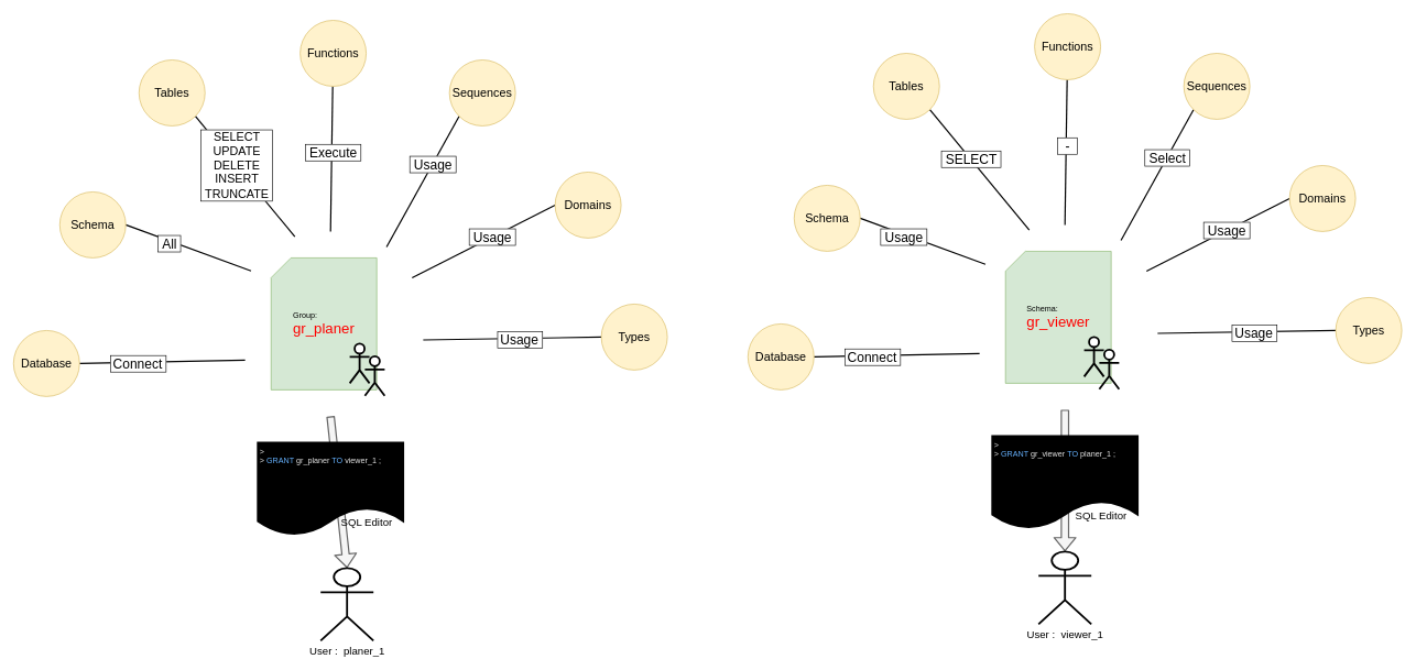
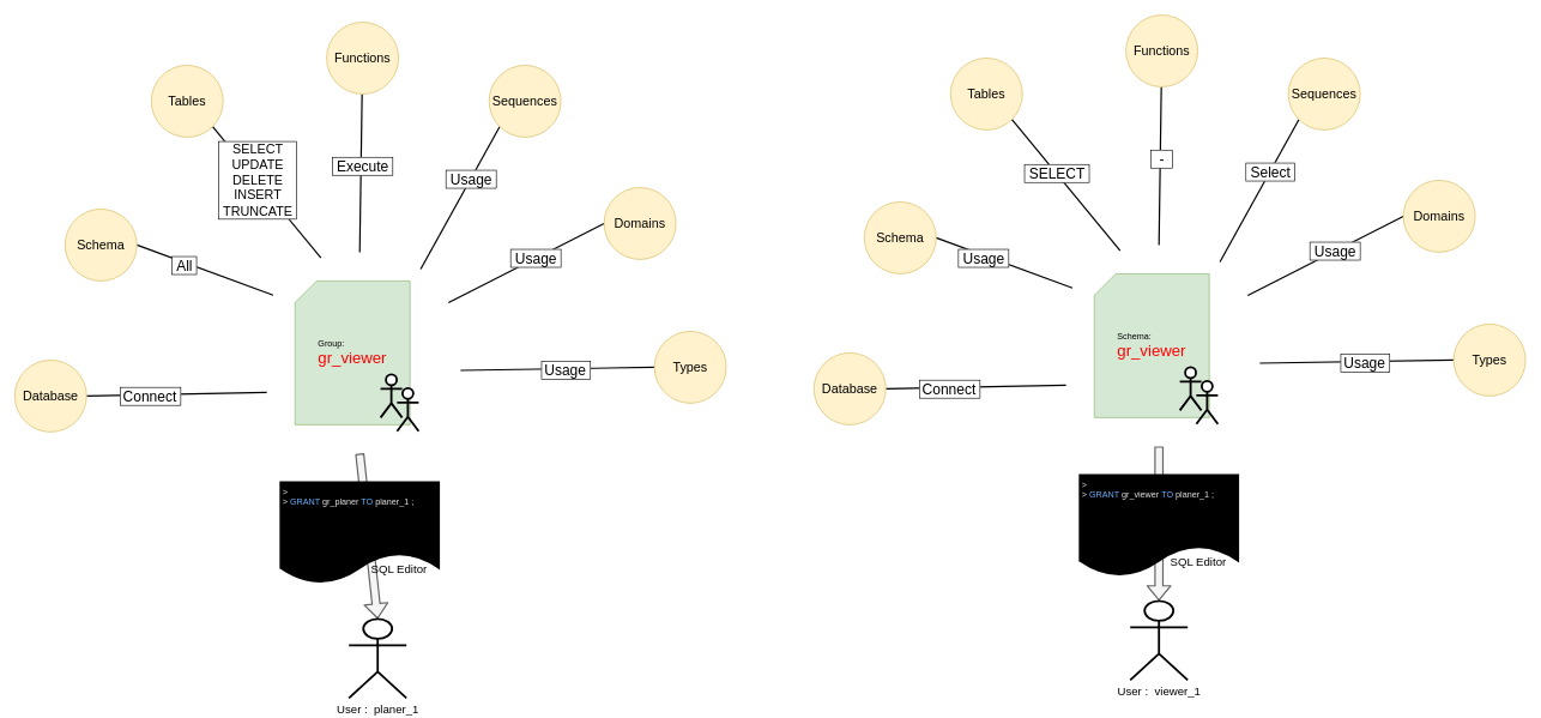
  <mxCell id="0" />
  <mxCell id="1" parent="0" />
  <mxCell id="2" value="" style="ellipse;whiteSpace=wrap;html=1;aspect=fixed;strokeColor=none;" vertex="1" parent="1"><mxGeometry x="360" y="350" width="280" height="280" as="geometry" /></mxCell>
  <mxCell id="3" style="edgeStyle=none;rounded=0;orthogonalLoop=1;jettySize=auto;html=1;exitX=0.5;exitY=0;exitDx=0;exitDy=0;endArrow=none;endFill=0;strokeWidth=2;" edge="1" parent="1" source="2" target="19"><mxGeometry relative="1" as="geometry" /></mxCell>
  <mxCell id="4" value="&lt;font style=&quot;font-size: 20px&quot;&gt;&amp;nbsp;Execute&amp;nbsp;&lt;/font&gt;" style="edgeLabel;html=1;align=center;verticalAlign=middle;resizable=0;points=[];labelBorderColor=#000000;" vertex="1" connectable="0" parent="3"><mxGeometry x="0.102" y="-2" relative="1" as="geometry"><mxPoint as="offset" /></mxGeometry></mxCell>
  <mxCell id="5" style="edgeStyle=none;rounded=0;orthogonalLoop=1;jettySize=auto;html=1;exitX=0.803;exitY=0.084;exitDx=0;exitDy=0;exitPerimeter=0;entryX=0;entryY=1;entryDx=0;entryDy=0;endArrow=none;endFill=0;strokeWidth=2;" edge="1" parent="1" source="2" target="20"><mxGeometry relative="1" as="geometry" /></mxCell>
  <mxCell id="6" value="&lt;font style=&quot;font-size: 20px&quot;&gt;&amp;nbsp;Usage&amp;nbsp;&lt;/font&gt;" style="edgeLabel;html=1;align=center;verticalAlign=middle;resizable=0;points=[];labelBorderColor=#000000;" vertex="1" connectable="0" parent="5"><mxGeometry x="0.269" relative="1" as="geometry"><mxPoint as="offset" /></mxGeometry></mxCell>
- <mxCell id="7" value="&lt;div style=&quot;text-align: left&quot;&gt;&lt;span&gt;Group:&lt;/span&gt;&lt;/div&gt;&lt;font style=&quot;font-size: 22px&quot; color=&quot;#ff0000&quot;&gt;gr_planer&lt;/font&gt;" style="shape=card;whiteSpace=wrap;html=1;fillColor=#d5e8d4;strokeColor=#82b366;" vertex="1" parent="1"><mxGeometry x="410" y="390" width="160" height="200" as="geometry" /></mxCell>
+ <mxCell id="7" value="&lt;div style=&quot;text-align: left&quot;&gt;&lt;span&gt;Group:&lt;/span&gt;&lt;/div&gt;&lt;font style=&quot;font-size: 22px&quot; color=&quot;#ff0000&quot;&gt;gr_viewer&lt;/font&gt;" style="shape=card;whiteSpace=wrap;html=1;fillColor=#d5e8d4;strokeColor=#82b366;" vertex="1" parent="1"><mxGeometry x="410" y="390" width="160" height="200" as="geometry" /></mxCell>
  <mxCell id="8" value="" style="shape=umlActor;verticalLabelPosition=bottom;labelBackgroundColor=#ffffff;verticalAlign=top;html=1;outlineConnect=0;strokeWidth=3;" vertex="1" parent="1"><mxGeometry x="529" y="520" width="30" height="60" as="geometry" /></mxCell>
  <mxCell id="9" value="" style="shape=umlActor;verticalLabelPosition=bottom;labelBackgroundColor=#ffffff;verticalAlign=top;html=1;outlineConnect=0;strokeWidth=3;" vertex="1" parent="1"><mxGeometry x="552" y="539" width="30" height="60" as="geometry" /></mxCell>
  <mxCell id="10" style="rounded=0;orthogonalLoop=1;jettySize=auto;html=1;exitX=1;exitY=0.5;exitDx=0;exitDy=0;endArrow=none;endFill=0;entryX=0.038;entryY=0.696;entryDx=0;entryDy=0;entryPerimeter=0;strokeWidth=2;" edge="1" parent="1" source="12" target="2"><mxGeometry relative="1" as="geometry"><mxPoint x="330" y="490" as="targetPoint" /></mxGeometry></mxCell>
  <mxCell id="11" value="&amp;nbsp;&lt;font style=&quot;font-size: 20px&quot;&gt;Connect&amp;nbsp;&lt;/font&gt;" style="edgeLabel;html=1;align=center;verticalAlign=middle;resizable=0;points=[];labelBorderColor=#000000;" vertex="1" connectable="0" parent="10"><mxGeometry x="-0.295" y="-1" relative="1" as="geometry"><mxPoint as="offset" /></mxGeometry></mxCell>
  <mxCell id="12" value="&lt;font style=&quot;font-size: 18px&quot;&gt;Database&lt;/font&gt;" style="ellipse;whiteSpace=wrap;html=1;aspect=fixed;fillColor=#fff2cc;strokeColor=#d6b656;" vertex="1" parent="1"><mxGeometry x="20" y="500" width="100" height="100" as="geometry" /></mxCell>
  <mxCell id="13" style="edgeStyle=none;rounded=0;orthogonalLoop=1;jettySize=auto;html=1;exitX=1;exitY=0.5;exitDx=0;exitDy=0;entryX=0.07;entryY=0.213;entryDx=0;entryDy=0;endArrow=none;endFill=0;strokeWidth=2;entryPerimeter=0;" edge="1" parent="1" source="15" target="2"><mxGeometry relative="1" as="geometry" /></mxCell>
  <mxCell id="14" value="&lt;font style=&quot;font-size: 20px&quot;&gt;&amp;nbsp;All&amp;nbsp;&lt;/font&gt;" style="edgeLabel;html=1;align=center;verticalAlign=middle;resizable=0;points=[];labelBorderColor=#000000;" vertex="1" connectable="0" parent="13"><mxGeometry x="-0.297" y="-3" relative="1" as="geometry"><mxPoint as="offset" /></mxGeometry></mxCell>
  <mxCell id="15" value="&lt;font style=&quot;font-size: 18px&quot;&gt;Schema&lt;/font&gt;" style="ellipse;whiteSpace=wrap;html=1;aspect=fixed;fillColor=#fff2cc;strokeColor=#d6b656;" vertex="1" parent="1"><mxGeometry x="90" y="290" width="100" height="100" as="geometry" /></mxCell>
  <mxCell id="16" style="edgeStyle=none;rounded=0;orthogonalLoop=1;jettySize=auto;html=1;exitX=1;exitY=1;exitDx=0;exitDy=0;entryX=0.307;entryY=0.028;entryDx=0;entryDy=0;entryPerimeter=0;endArrow=none;endFill=0;strokeWidth=2;" edge="1" parent="1" source="18" target="2"><mxGeometry relative="1" as="geometry" /></mxCell>
  <mxCell id="17" value="&lt;font style=&quot;font-size: 18px&quot;&gt;SELECT&lt;br&gt;UPDATE&lt;br&gt;DELETE&lt;br&gt;INSERT&lt;br&gt;&amp;nbsp;TRUNCATE&amp;nbsp;&lt;/font&gt;" style="edgeLabel;html=1;align=center;verticalAlign=middle;resizable=0;points=[];labelBorderColor=#000000;" vertex="1" connectable="0" parent="16"><mxGeometry x="-0.184" relative="1" as="geometry"><mxPoint y="-1" as="offset" /></mxGeometry></mxCell>
  <mxCell id="18" value="&lt;font style=&quot;font-size: 18px&quot;&gt;Tables&lt;/font&gt;" style="ellipse;whiteSpace=wrap;html=1;aspect=fixed;fillColor=#fff2cc;strokeColor=#d6b656;" vertex="1" parent="1"><mxGeometry x="210" y="90" width="100" height="100" as="geometry" /></mxCell>
  <mxCell id="19" value="&lt;font style=&quot;font-size: 18px&quot;&gt;Functions&lt;/font&gt;" style="ellipse;whiteSpace=wrap;html=1;aspect=fixed;fillColor=#fff2cc;strokeColor=#d6b656;" vertex="1" parent="1"><mxGeometry x="454" y="30" width="100" height="100" as="geometry" /></mxCell>
  <mxCell id="20" value="&lt;font style=&quot;font-size: 18px&quot;&gt;Sequences&lt;/font&gt;" style="ellipse;whiteSpace=wrap;html=1;aspect=fixed;fillColor=#fff2cc;strokeColor=#d6b656;" vertex="1" parent="1"><mxGeometry x="680" y="90" width="100" height="100" as="geometry" /></mxCell>
  <mxCell id="21" style="edgeStyle=none;rounded=0;orthogonalLoop=1;jettySize=auto;html=1;exitX=0;exitY=0.5;exitDx=0;exitDy=0;entryX=0.941;entryY=0.251;entryDx=0;entryDy=0;entryPerimeter=0;endArrow=none;endFill=0;strokeWidth=2;" edge="1" parent="1" source="23" target="2"><mxGeometry relative="1" as="geometry" /></mxCell>
  <mxCell id="22" value="&lt;font style=&quot;font-size: 20px&quot;&gt;&amp;nbsp;Usage&amp;nbsp;&lt;/font&gt;" style="edgeLabel;html=1;align=center;verticalAlign=middle;resizable=0;points=[];labelBorderColor=#000000;" vertex="1" connectable="0" parent="21"><mxGeometry x="-0.121" y="-1" relative="1" as="geometry"><mxPoint as="offset" /></mxGeometry></mxCell>
  <mxCell id="23" value="&lt;font style=&quot;font-size: 18px&quot;&gt;Domains&lt;/font&gt;" style="ellipse;whiteSpace=wrap;html=1;aspect=fixed;fillColor=#fff2cc;strokeColor=#d6b656;" vertex="1" parent="1"><mxGeometry x="840" y="260" width="100" height="100" as="geometry" /></mxCell>
  <mxCell id="24" style="edgeStyle=none;rounded=0;orthogonalLoop=1;jettySize=auto;html=1;exitX=0;exitY=0.5;exitDx=0;exitDy=0;entryX=1.001;entryY=0.587;entryDx=0;entryDy=0;entryPerimeter=0;endArrow=none;endFill=0;strokeWidth=2;" edge="1" parent="1" source="26" target="2"><mxGeometry relative="1" as="geometry" /></mxCell>
  <mxCell id="25" value="&amp;nbsp;&lt;font style=&quot;font-size: 20px&quot;&gt;Usage&amp;nbsp;&lt;/font&gt;" style="edgeLabel;html=1;align=center;verticalAlign=middle;resizable=0;points=[];labelBorderColor=#000000;" vertex="1" connectable="0" parent="24"><mxGeometry x="-0.084" y="1" relative="1" as="geometry"><mxPoint as="offset" /></mxGeometry></mxCell>
  <mxCell id="26" value="&lt;font style=&quot;font-size: 18px&quot;&gt;Types&lt;/font&gt;" style="ellipse;whiteSpace=wrap;html=1;aspect=fixed;fillColor=#fff2cc;strokeColor=#d6b656;" vertex="1" parent="1"><mxGeometry x="910" y="460" width="100" height="100" as="geometry" /></mxCell>
  <mxCell id="27" value="" style="shape=flexArrow;endArrow=classic;html=1;strokeWidth=2;exitX=0.5;exitY=1;exitDx=0;exitDy=0;entryX=0.5;entryY=0;entryDx=0;entryDy=0;entryPerimeter=0;labelBackgroundColor=none;fillColor=#f5f5f5;strokeColor=#666666;" edge="1" parent="1" source="2" target="28"><mxGeometry width="50" height="50" relative="1" as="geometry"><mxPoint x="509" y="660" as="sourcePoint" /><mxPoint x="500" y="760" as="targetPoint" /></mxGeometry></mxCell>
  <mxCell id="28" value="&lt;font style=&quot;font-size: 16px&quot;&gt;User :&amp;nbsp; planer_1&lt;/font&gt;" style="shape=umlActor;verticalLabelPosition=bottom;labelBackgroundColor=#ffffff;verticalAlign=top;html=1;outlineConnect=0;strokeWidth=3;" vertex="1" parent="1"><mxGeometry x="485" y="860" width="80" height="110" as="geometry" /></mxCell>
  <mxCell id="29" value="" style="group" vertex="1" connectable="0" parent="1"><mxGeometry x="390" y="670" width="220" height="140" as="geometry" /></mxCell>
- <mxCell id="30" value="&lt;font color=&quot;#e6e6e6&quot;&gt;&amp;gt;&lt;br&gt;&amp;gt; &lt;/font&gt;&lt;font color=&quot;#66b2ff&quot;&gt;GRANT &lt;/font&gt;&lt;font color=&quot;#e6e6e6&quot;&gt;gr_planer &lt;/font&gt;&lt;font color=&quot;#66b2ff&quot;&gt;TO &lt;/font&gt;&lt;font color=&quot;#e6e6e6&quot;&gt;viewer_1 ;&lt;br&gt;&lt;/font&gt;" style="shape=document;whiteSpace=wrap;html=1;boundedLbl=1;strokeWidth=3;fillColor=#000000;align=left;verticalAlign=top;spacingRight=1;spacingLeft=1;" vertex="1" parent="29"><mxGeometry width="220" height="140" as="geometry" /></mxCell>
+ <mxCell id="30" value="&lt;font color=&quot;#e6e6e6&quot;&gt;&amp;gt;&lt;br&gt;&amp;gt; &lt;/font&gt;&lt;font color=&quot;#66b2ff&quot;&gt;GRANT &lt;/font&gt;&lt;font color=&quot;#e6e6e6&quot;&gt;gr_planer &lt;/font&gt;&lt;font color=&quot;#66b2ff&quot;&gt;TO &lt;/font&gt;&lt;font color=&quot;#e6e6e6&quot;&gt;planer_1 ;&lt;br&gt;&lt;/font&gt;" style="shape=document;whiteSpace=wrap;html=1;boundedLbl=1;strokeWidth=3;fillColor=#000000;align=left;verticalAlign=top;spacingRight=1;spacingLeft=1;" vertex="1" parent="29"><mxGeometry width="220" height="140" as="geometry" /></mxCell>
  <mxCell id="31" value="&lt;font style=&quot;font-size: 16px&quot;&gt;SQL Editor&lt;/font&gt;" style="text;html=1;strokeColor=none;fillColor=none;align=center;verticalAlign=middle;whiteSpace=wrap;rounded=0;" vertex="1" parent="29"><mxGeometry x="110" y="110" width="110" height="20" as="geometry" /></mxCell>
  <mxCell id="32" value="" style="ellipse;whiteSpace=wrap;html=1;aspect=fixed;strokeColor=none;" vertex="1" parent="1"><mxGeometry x="1472" y="340" width="280" height="280" as="geometry" /></mxCell>
  <mxCell id="33" style="edgeStyle=none;rounded=0;orthogonalLoop=1;jettySize=auto;html=1;exitX=0.5;exitY=0;exitDx=0;exitDy=0;endArrow=none;endFill=0;strokeWidth=2;" edge="1" parent="1" source="32" target="49"><mxGeometry relative="1" as="geometry" /></mxCell>
  <mxCell id="34" value="&lt;font style=&quot;font-size: 20px&quot;&gt;&amp;nbsp; -&amp;nbsp;&amp;nbsp;&lt;/font&gt;" style="edgeLabel;html=1;align=center;verticalAlign=middle;resizable=0;points=[];labelBorderColor=#000000;" vertex="1" connectable="0" parent="33"><mxGeometry x="0.102" y="-2" relative="1" as="geometry"><mxPoint as="offset" /></mxGeometry></mxCell>
  <mxCell id="35" style="edgeStyle=none;rounded=0;orthogonalLoop=1;jettySize=auto;html=1;exitX=0.803;exitY=0.084;exitDx=0;exitDy=0;exitPerimeter=0;entryX=0;entryY=1;entryDx=0;entryDy=0;endArrow=none;endFill=0;strokeWidth=2;" edge="1" parent="1" source="32" target="50"><mxGeometry relative="1" as="geometry" /></mxCell>
  <mxCell id="36" value="&lt;span style=&quot;font-size: 20px&quot;&gt;&amp;nbsp;Select&amp;nbsp;&lt;/span&gt;" style="edgeLabel;html=1;align=center;verticalAlign=middle;resizable=0;points=[];labelBorderColor=#000000;" vertex="1" connectable="0" parent="35"><mxGeometry x="0.269" relative="1" as="geometry"><mxPoint as="offset" /></mxGeometry></mxCell>
  <mxCell id="37" value="&lt;div style=&quot;text-align: left&quot;&gt;&lt;span&gt;Schema:&lt;/span&gt;&lt;/div&gt;&lt;font style=&quot;font-size: 22px&quot; color=&quot;#ff0000&quot;&gt;gr_viewer&lt;/font&gt;" style="shape=card;whiteSpace=wrap;html=1;fillColor=#d5e8d4;strokeColor=#82b366;" vertex="1" parent="1"><mxGeometry x="1522" y="380" width="160" height="200" as="geometry" /></mxCell>
  <mxCell id="38" value="" style="shape=umlActor;verticalLabelPosition=bottom;labelBackgroundColor=#ffffff;verticalAlign=top;html=1;outlineConnect=0;strokeWidth=3;" vertex="1" parent="1"><mxGeometry x="1641" y="510" width="30" height="60" as="geometry" /></mxCell>
  <mxCell id="39" value="" style="shape=umlActor;verticalLabelPosition=bottom;labelBackgroundColor=#ffffff;verticalAlign=top;html=1;outlineConnect=0;strokeWidth=3;" vertex="1" parent="1"><mxGeometry x="1664" y="529" width="30" height="60" as="geometry" /></mxCell>
  <mxCell id="40" style="rounded=0;orthogonalLoop=1;jettySize=auto;html=1;exitX=1;exitY=0.5;exitDx=0;exitDy=0;endArrow=none;endFill=0;entryX=0.038;entryY=0.696;entryDx=0;entryDy=0;entryPerimeter=0;strokeWidth=2;" edge="1" parent="1" source="42" target="32"><mxGeometry relative="1" as="geometry"><mxPoint x="1442" y="480" as="targetPoint" /></mxGeometry></mxCell>
  <mxCell id="41" value="&amp;nbsp;&lt;font style=&quot;font-size: 20px&quot;&gt;Connect&amp;nbsp;&lt;/font&gt;" style="edgeLabel;html=1;align=center;verticalAlign=middle;resizable=0;points=[];labelBorderColor=#000000;" vertex="1" connectable="0" parent="40"><mxGeometry x="-0.295" y="-1" relative="1" as="geometry"><mxPoint as="offset" /></mxGeometry></mxCell>
  <mxCell id="42" value="&lt;font style=&quot;font-size: 18px&quot;&gt;Database&lt;/font&gt;" style="ellipse;whiteSpace=wrap;html=1;aspect=fixed;fillColor=#fff2cc;strokeColor=#d6b656;" vertex="1" parent="1"><mxGeometry x="1132" y="490" width="100" height="100" as="geometry" /></mxCell>
  <mxCell id="43" style="edgeStyle=none;rounded=0;orthogonalLoop=1;jettySize=auto;html=1;exitX=1;exitY=0.5;exitDx=0;exitDy=0;entryX=0.07;entryY=0.213;entryDx=0;entryDy=0;endArrow=none;endFill=0;strokeWidth=2;entryPerimeter=0;" edge="1" parent="1" source="45" target="32"><mxGeometry relative="1" as="geometry" /></mxCell>
  <mxCell id="44" value="&lt;span style=&quot;font-size: 20px&quot;&gt;&amp;nbsp;Usage&amp;nbsp;&lt;/span&gt;" style="edgeLabel;html=1;align=center;verticalAlign=middle;resizable=0;points=[];labelBorderColor=#000000;" vertex="1" connectable="0" parent="43"><mxGeometry x="-0.297" y="-3" relative="1" as="geometry"><mxPoint as="offset" /></mxGeometry></mxCell>
  <mxCell id="45" value="&lt;font style=&quot;font-size: 18px&quot;&gt;Schema&lt;/font&gt;" style="ellipse;whiteSpace=wrap;html=1;aspect=fixed;fillColor=#fff2cc;strokeColor=#d6b656;" vertex="1" parent="1"><mxGeometry x="1202" y="280" width="100" height="100" as="geometry" /></mxCell>
  <mxCell id="46" style="edgeStyle=none;rounded=0;orthogonalLoop=1;jettySize=auto;html=1;exitX=1;exitY=1;exitDx=0;exitDy=0;entryX=0.307;entryY=0.028;entryDx=0;entryDy=0;entryPerimeter=0;endArrow=none;endFill=0;strokeWidth=2;" edge="1" parent="1" source="48" target="32"><mxGeometry relative="1" as="geometry" /></mxCell>
  <mxCell id="47" value="&lt;font&gt;&lt;font style=&quot;font-size: 20px&quot;&gt;&amp;nbsp;SELECT&amp;nbsp;&lt;/font&gt;&lt;br&gt;&lt;/font&gt;" style="edgeLabel;html=1;align=center;verticalAlign=middle;resizable=0;points=[];labelBorderColor=#000000;" vertex="1" connectable="0" parent="46"><mxGeometry x="-0.184" relative="1" as="geometry"><mxPoint y="-1" as="offset" /></mxGeometry></mxCell>
  <mxCell id="48" value="&lt;font style=&quot;font-size: 18px&quot;&gt;Tables&lt;/font&gt;" style="ellipse;whiteSpace=wrap;html=1;aspect=fixed;fillColor=#fff2cc;strokeColor=#d6b656;" vertex="1" parent="1"><mxGeometry x="1322" y="80" width="100" height="100" as="geometry" /></mxCell>
  <mxCell id="49" value="&lt;font style=&quot;font-size: 18px&quot;&gt;Functions&lt;/font&gt;" style="ellipse;whiteSpace=wrap;html=1;aspect=fixed;fillColor=#fff2cc;strokeColor=#d6b656;" vertex="1" parent="1"><mxGeometry x="1566" y="20" width="100" height="100" as="geometry" /></mxCell>
  <mxCell id="50" value="&lt;font style=&quot;font-size: 18px&quot;&gt;Sequences&lt;/font&gt;" style="ellipse;whiteSpace=wrap;html=1;aspect=fixed;fillColor=#fff2cc;strokeColor=#d6b656;" vertex="1" parent="1"><mxGeometry x="1792" y="80" width="100" height="100" as="geometry" /></mxCell>
  <mxCell id="51" style="edgeStyle=none;rounded=0;orthogonalLoop=1;jettySize=auto;html=1;exitX=0;exitY=0.5;exitDx=0;exitDy=0;entryX=0.941;entryY=0.251;entryDx=0;entryDy=0;entryPerimeter=0;endArrow=none;endFill=0;strokeWidth=2;" edge="1" parent="1" source="53" target="32"><mxGeometry relative="1" as="geometry" /></mxCell>
  <mxCell id="52" value="&lt;font style=&quot;font-size: 20px&quot;&gt;&amp;nbsp;Usage&amp;nbsp;&lt;/font&gt;" style="edgeLabel;html=1;align=center;verticalAlign=middle;resizable=0;points=[];labelBorderColor=#000000;" vertex="1" connectable="0" parent="51"><mxGeometry x="-0.121" y="-1" relative="1" as="geometry"><mxPoint as="offset" /></mxGeometry></mxCell>
  <mxCell id="53" value="&lt;font style=&quot;font-size: 18px&quot;&gt;Domains&lt;/font&gt;" style="ellipse;whiteSpace=wrap;html=1;aspect=fixed;fillColor=#fff2cc;strokeColor=#d6b656;" vertex="1" parent="1"><mxGeometry x="1952" y="250" width="100" height="100" as="geometry" /></mxCell>
  <mxCell id="54" style="edgeStyle=none;rounded=0;orthogonalLoop=1;jettySize=auto;html=1;exitX=0;exitY=0.5;exitDx=0;exitDy=0;entryX=1.001;entryY=0.587;entryDx=0;entryDy=0;entryPerimeter=0;endArrow=none;endFill=0;strokeWidth=2;" edge="1" parent="1" source="56" target="32"><mxGeometry relative="1" as="geometry" /></mxCell>
  <mxCell id="55" value="&amp;nbsp;&lt;font style=&quot;font-size: 20px&quot;&gt;Usage&amp;nbsp;&lt;/font&gt;" style="edgeLabel;html=1;align=center;verticalAlign=middle;resizable=0;points=[];labelBorderColor=#000000;" vertex="1" connectable="0" parent="54"><mxGeometry x="-0.084" y="1" relative="1" as="geometry"><mxPoint as="offset" /></mxGeometry></mxCell>
  <mxCell id="56" value="&lt;font style=&quot;font-size: 18px&quot;&gt;Types&lt;/font&gt;" style="ellipse;whiteSpace=wrap;html=1;aspect=fixed;fillColor=#fff2cc;strokeColor=#d6b656;" vertex="1" parent="1"><mxGeometry x="2022" y="450" width="100" height="100" as="geometry" /></mxCell>
  <mxCell id="57" value="" style="shape=flexArrow;endArrow=classic;html=1;strokeWidth=2;exitX=0.5;exitY=1;exitDx=0;exitDy=0;entryX=0.5;entryY=0;entryDx=0;entryDy=0;entryPerimeter=0;labelBackgroundColor=none;fillColor=#f5f5f5;strokeColor=#666666;" edge="1" parent="1" source="32" target="58"><mxGeometry width="50" height="50" relative="1" as="geometry"><mxPoint x="1621" y="650" as="sourcePoint" /><mxPoint x="1612" y="750" as="targetPoint" /></mxGeometry></mxCell>
  <mxCell id="58" value="&lt;font style=&quot;font-size: 16px&quot;&gt;User :&amp;nbsp; viewer_1&lt;/font&gt;" style="shape=umlActor;verticalLabelPosition=bottom;labelBackgroundColor=#ffffff;verticalAlign=top;html=1;outlineConnect=0;strokeWidth=3;" vertex="1" parent="1"><mxGeometry x="1572" y="835" width="80" height="110" as="geometry" /></mxCell>
  <mxCell id="59" value="" style="group" vertex="1" connectable="0" parent="1"><mxGeometry x="1502" y="660" width="220" height="140" as="geometry" /></mxCell>
  <mxCell id="60" value="&lt;font color=&quot;#e6e6e6&quot;&gt;&amp;gt;&lt;br&gt;&amp;gt; &lt;/font&gt;&lt;font color=&quot;#66b2ff&quot;&gt;GRANT &lt;/font&gt;&lt;font color=&quot;#e6e6e6&quot;&gt;gr_viewer&amp;nbsp;&lt;/font&gt;&lt;font color=&quot;#66b2ff&quot;&gt;TO &lt;/font&gt;&lt;font color=&quot;#e6e6e6&quot;&gt;planer_1 ;&lt;br&gt;&lt;/font&gt;" style="shape=document;whiteSpace=wrap;html=1;boundedLbl=1;strokeWidth=3;fillColor=#000000;align=left;verticalAlign=top;spacingRight=1;spacingLeft=1;" vertex="1" parent="59"><mxGeometry width="220" height="140" as="geometry" /></mxCell>
  <mxCell id="61" value="&lt;font style=&quot;font-size: 16px&quot;&gt;SQL Editor&lt;/font&gt;" style="text;html=1;strokeColor=none;fillColor=none;align=center;verticalAlign=middle;whiteSpace=wrap;rounded=0;" vertex="1" parent="59"><mxGeometry x="110" y="110" width="110" height="20" as="geometry" /></mxCell>
